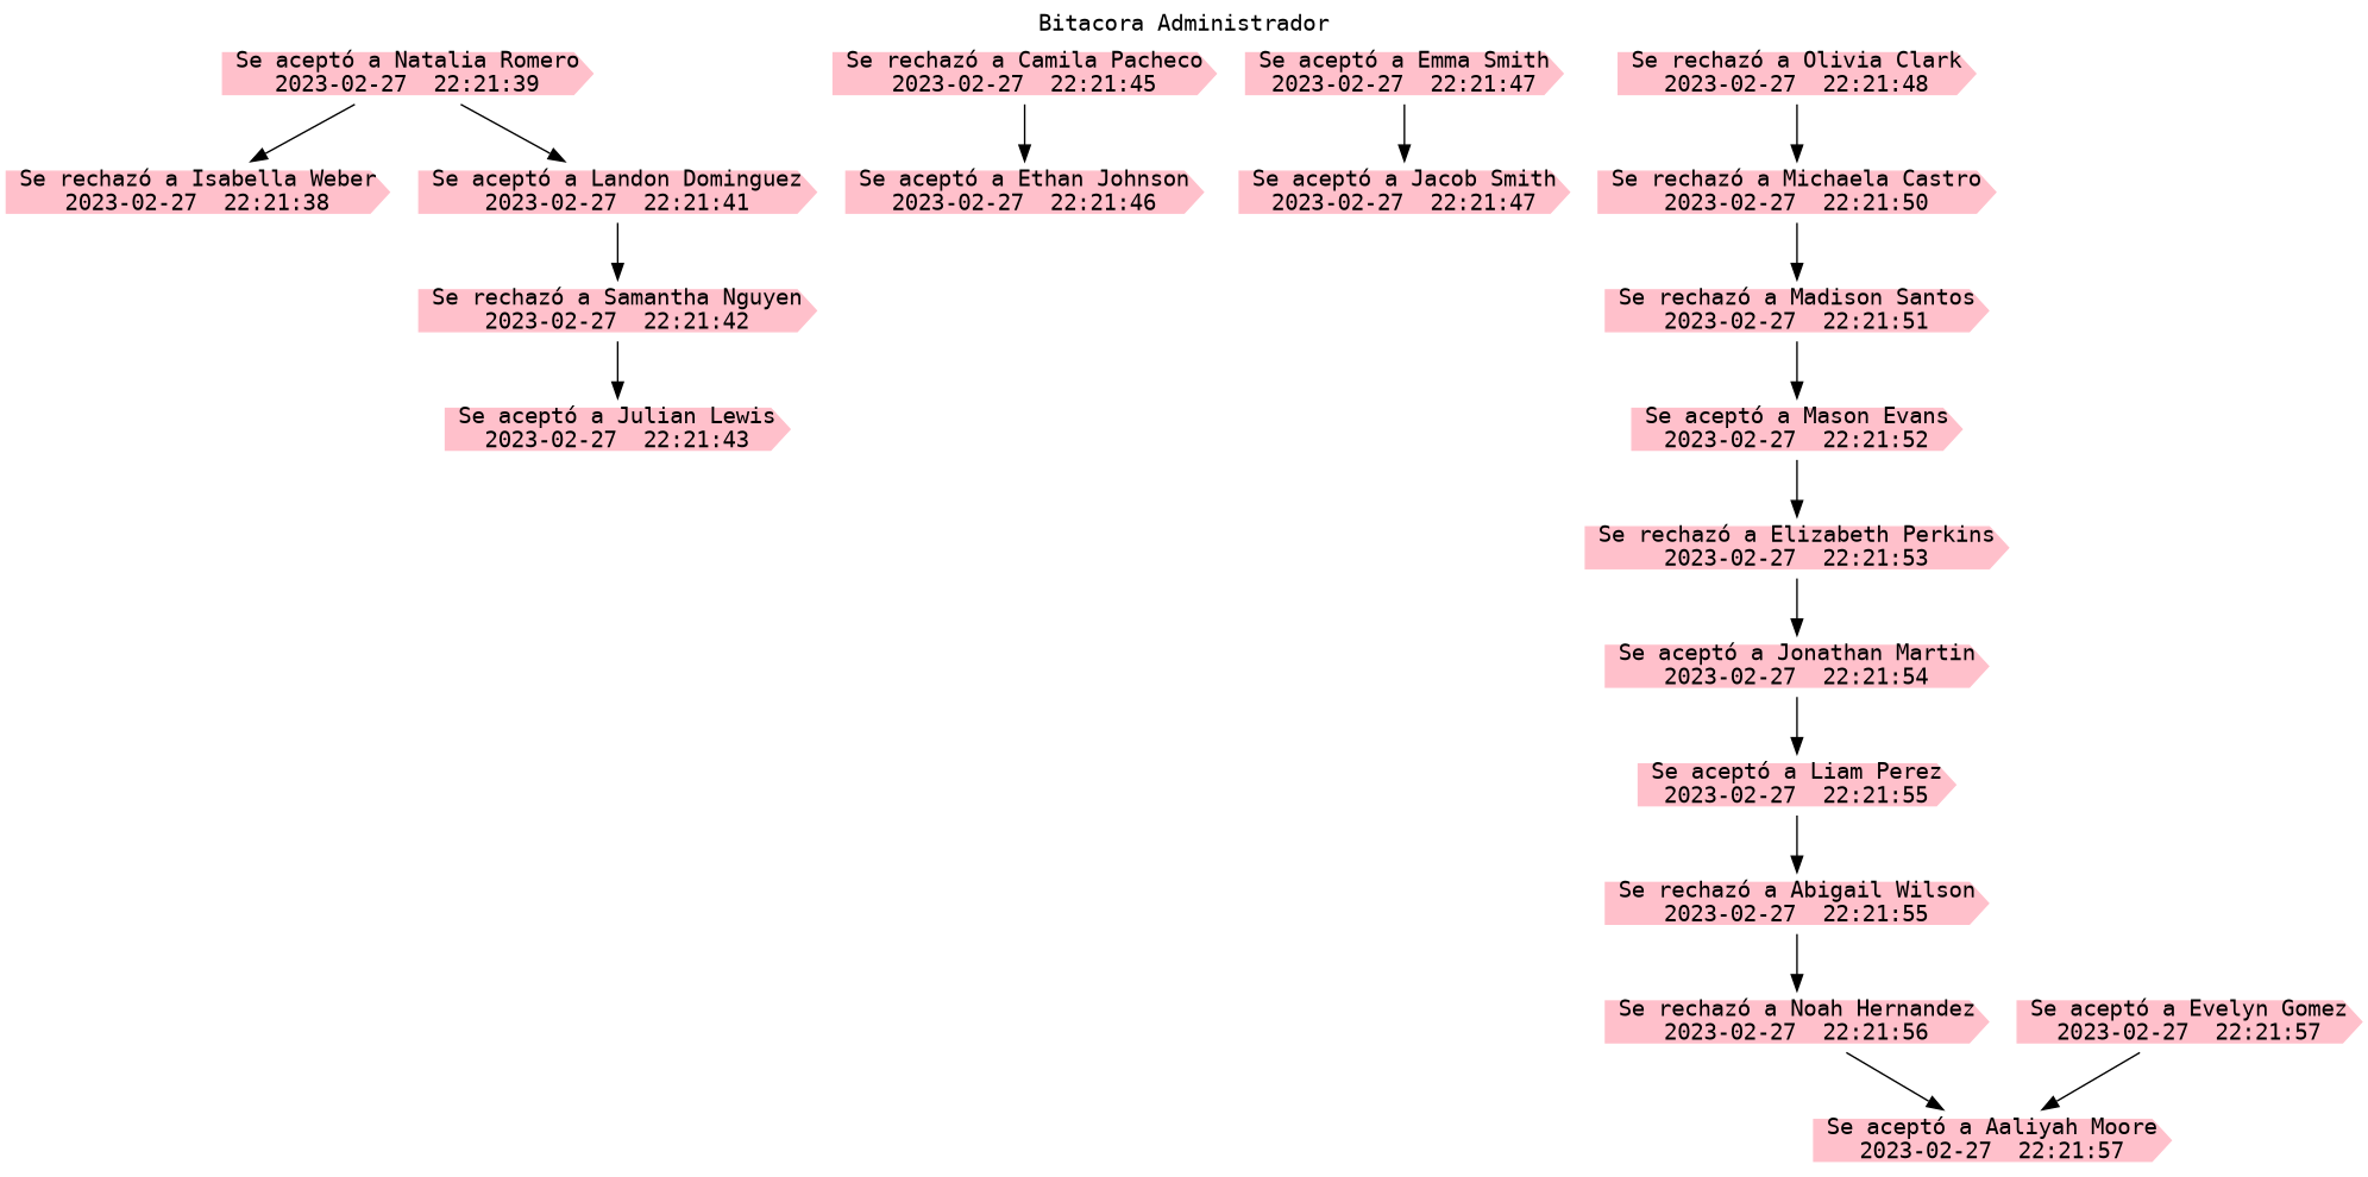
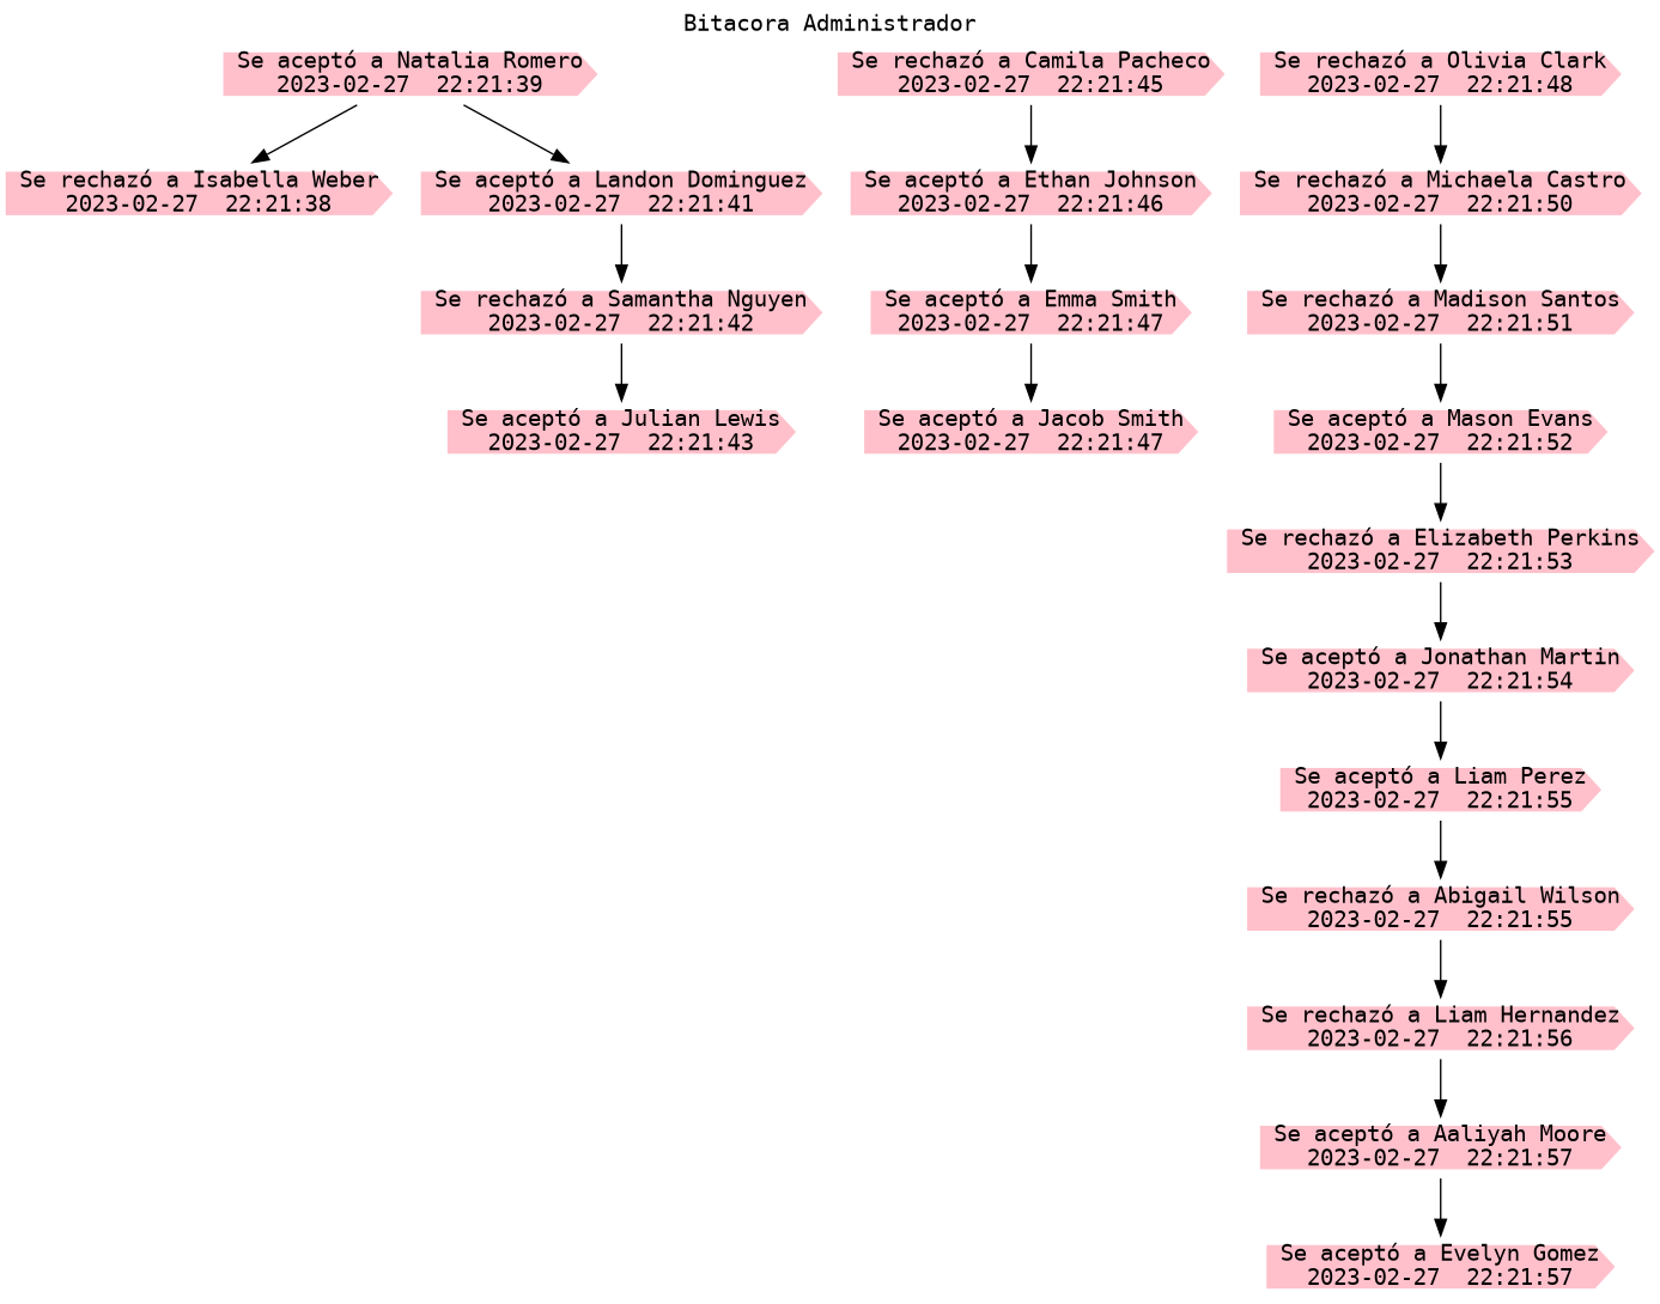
  digraph {
    fontname="DejaVu Sans Mono"
    label="Bitacora Administrador"
    labelloc=t
    rankdir=TB
    node [color=pink fontname="DejaVu Sans Mono" shape=cds style=filled]
    edge [fontname="DejaVu Sans Mono"]
    n1 [label="Se rechazó a Isabella Weber\n2023-02-27  22:21:38"]
    n2 [label="Se aceptó a Natalia Romero\n2023-02-27  22:21:39"]
    n3 [label="Se aceptó a Landon Dominguez\n2023-02-27  22:21:41"]
    n4 [label="Se rechazó a Samantha Nguyen\n2023-02-27  22:21:42"]
    n5 [label="Se aceptó a Julian Lewis\n2023-02-27  22:21:43"]
    n6 [label="Se rechazó a Camila Pacheco\n2023-02-27  22:21:45"]
    n7 [label="Se aceptó a Ethan Johnson\n2023-02-27  22:21:46"]
    n8 [label="Se aceptó a Emma Smith\n2023-02-27  22:21:47"]
    n9 [label="Se aceptó a Jacob Smith\n2023-02-27  22:21:47"]
    n10 [label="Se rechazó a Olivia Clark\n2023-02-27  22:21:48"]
    n11 [label="Se rechazó a Michaela Castro\n2023-02-27  22:21:50"]
    n12 [label="Se rechazó a Madison Santos\n2023-02-27  22:21:51"]
    n13 [label="Se aceptó a Mason Evans\n2023-02-27  22:21:52"]
    n14 [label="Se rechazó a Elizabeth Perkins\n2023-02-27  22:21:53"]
    n15 [label="Se aceptó a Jonathan Martin\n2023-02-27  22:21:54"]
    n16 [label="Se aceptó a Liam Perez\n2023-02-27  22:21:55"]
    n17 [label="Se rechazó a Abigail Wilson\n2023-02-27  22:21:55"]
-   n18 [label="Se rechazó a Noah Hernandez\n2023-02-27  22:21:56"]
+   n18 [label="Se rechazó a Liam Hernandez\n2023-02-27  22:21:56"]
    n19 [label="Se aceptó a Aaliyah Moore\n2023-02-27  22:21:57"]
    n20 [label="Se aceptó a Evelyn Gomez\n2023-02-27  22:21:57"]
    n2 -> n1
    n2 -> n3
    n3 -> n4
    n4 -> n5
    n6 -> n7
+   n7 -> n8
    n8 -> n9
    n10 -> n11
    n11 -> n12
    n12 -> n13
    n13 -> n14
    n14 -> n15
    n15 -> n16
    n16 -> n17
    n17 -> n18
    n18 -> n19
-   n20 -> n19
+   n19 -> n20
  }
